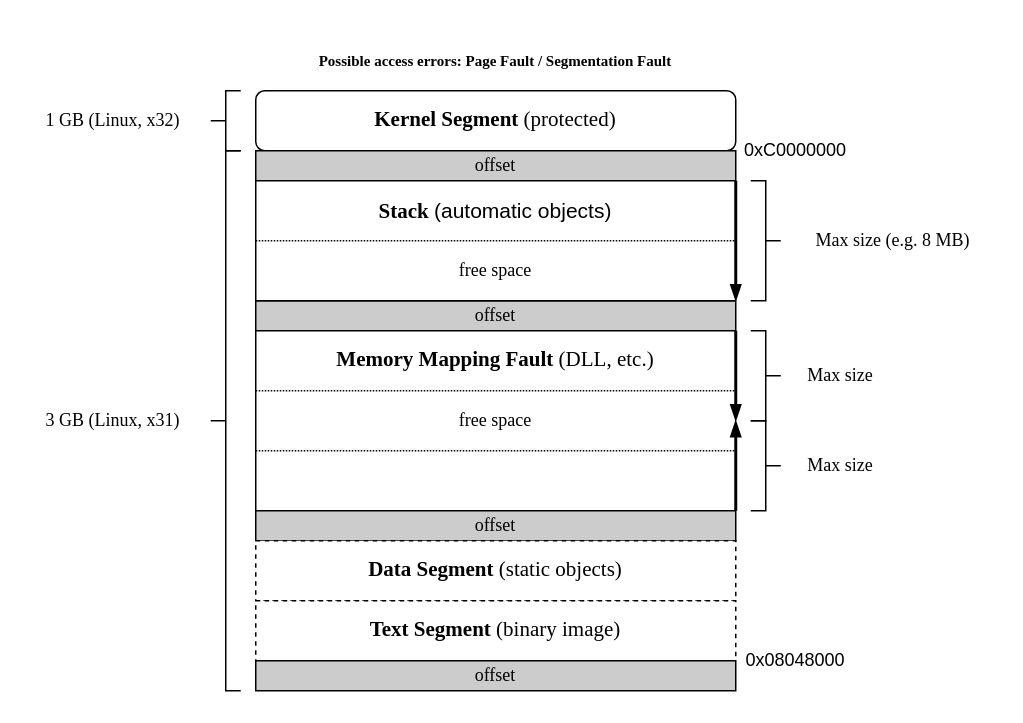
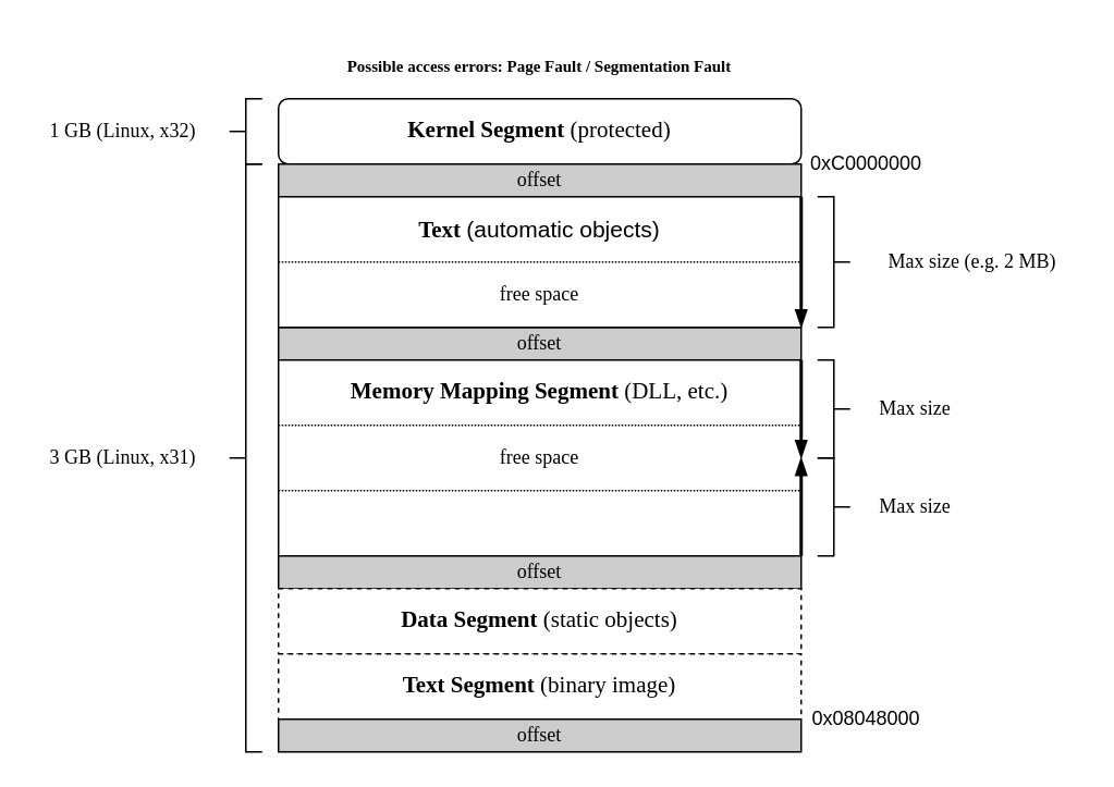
  <mxCell id="0" />
  <mxCell id="1" parent="0" />
  <mxCell id="2" value="&lt;font style=&quot;font-size: 12px;&quot; face=&quot;Verdana&quot;&gt;free space&lt;/font&gt;" style="rounded=0;whiteSpace=wrap;html=1;strokeColor=none;fillStyle=auto;" vertex="1" parent="1"><mxGeometry x="170" y="260" width="320" height="40" as="geometry" /></mxCell>
- <mxCell id="3" value="&lt;font size=&quot;1&quot; face=&quot;Verdana&quot;&gt;&lt;b style=&quot;font-size: 14px;&quot;&gt;Memory Mapping&amp;nbsp;&lt;/b&gt;&lt;span style=&quot;font-size: 14px;&quot;&gt;&lt;b&gt;Fault &lt;/b&gt;(DLL, etc.)&lt;/span&gt;&lt;/font&gt;" style="rounded=0;whiteSpace=wrap;html=1;strokeColor=none;" vertex="1" parent="1"><mxGeometry x="170" y="220" width="320" height="40" as="geometry" /></mxCell>
+ <mxCell id="3" value="&lt;font size=&quot;1&quot; face=&quot;Verdana&quot;&gt;&lt;b style=&quot;font-size: 14px;&quot;&gt;Memory Mapping&amp;nbsp;&lt;/b&gt;&lt;span style=&quot;font-size: 14px;&quot;&gt;&lt;b&gt;Segment &lt;/b&gt;(DLL, etc.)&lt;/span&gt;&lt;/font&gt;" style="rounded=0;whiteSpace=wrap;html=1;strokeColor=none;" vertex="1" parent="1"><mxGeometry x="170" y="220" width="320" height="40" as="geometry" /></mxCell>
  <mxCell id="4" value="&lt;font size=&quot;1&quot; face=&quot;Verdana&quot;&gt;&lt;b style=&quot;font-size: 14px;&quot;&gt;Kernel Segment &lt;/b&gt;&lt;span style=&quot;font-size: 14px;&quot;&gt;(protected)&lt;/span&gt;&lt;/font&gt;" style="whiteSpace=wrap;html=1;rounded=1;" vertex="1" parent="1"><mxGeometry x="170" y="60" width="320" height="40" as="geometry" /></mxCell>
  <mxCell id="5" value="&lt;font face=&quot;Verdana&quot;&gt;offset&lt;/font&gt;" style="rounded=0;whiteSpace=wrap;html=1;fillColor=#CCCCCC;" vertex="1" parent="1"><mxGeometry x="170" y="100" width="320" height="20" as="geometry" /></mxCell>
- <mxCell id="6" value="&lt;font size=&quot;1&quot; face=&quot;Verdana&quot;&gt;&lt;b style=&quot;font-size: 14px;&quot;&gt;Stack&amp;nbsp;&lt;/b&gt;&lt;/font&gt;&lt;font style=&quot;font-size: 14px;&quot;&gt;(automatic objects)&lt;/font&gt;" style="rounded=0;whiteSpace=wrap;html=1;strokeColor=none;" vertex="1" parent="1"><mxGeometry x="170" y="120" width="320" height="40" as="geometry" /></mxCell>
+ <mxCell id="6" value="&lt;font size=&quot;1&quot; face=&quot;Verdana&quot;&gt;&lt;b style=&quot;font-size: 14px;&quot;&gt;Text&amp;nbsp;&lt;/b&gt;&lt;/font&gt;&lt;font style=&quot;font-size: 14px;&quot;&gt;(automatic objects)&lt;/font&gt;" style="rounded=0;whiteSpace=wrap;html=1;strokeColor=none;" vertex="1" parent="1"><mxGeometry x="170" y="120" width="320" height="40" as="geometry" /></mxCell>
  <mxCell id="7" value="" style="shape=curlyBracket;whiteSpace=wrap;html=1;rounded=0;flipH=1;labelPosition=right;verticalLabelPosition=middle;align=left;verticalAlign=middle;direction=west;" vertex="1" parent="1"><mxGeometry x="140" y="60" width="20" height="40" as="geometry" /></mxCell>
  <mxCell id="8" value="" style="shape=curlyBracket;whiteSpace=wrap;html=1;rounded=0;flipH=1;labelPosition=right;verticalLabelPosition=middle;align=left;verticalAlign=middle;direction=west;" vertex="1" parent="1"><mxGeometry x="140" y="100" width="20" height="360" as="geometry" /></mxCell>
  <mxCell id="9" value="0xC0000000" style="text;html=1;strokeColor=none;fillColor=none;align=center;verticalAlign=middle;whiteSpace=wrap;rounded=0;" vertex="1" parent="1"><mxGeometry x="490" y="90" width="80" height="20" as="geometry" /></mxCell>
  <mxCell id="10" value="&lt;font face=&quot;Verdana&quot;&gt;offset&lt;/font&gt;" style="rounded=0;whiteSpace=wrap;html=1;fillColor=#CCCCCC;" vertex="1" parent="1"><mxGeometry x="170" y="200" width="320" height="20" as="geometry" /></mxCell>
  <mxCell id="11" value="" style="shape=curlyBracket;whiteSpace=wrap;html=1;rounded=0;flipH=1;labelPosition=right;verticalLabelPosition=middle;align=left;verticalAlign=middle;direction=east;" vertex="1" parent="1"><mxGeometry x="500" y="120" width="20" height="80" as="geometry" /></mxCell>
- <mxCell id="12" value="&lt;font face=&quot;Verdana&quot;&gt;Max size (e.g. 8 MB)&lt;/font&gt;" style="text;html=1;strokeColor=none;fillColor=none;align=center;verticalAlign=middle;whiteSpace=wrap;rounded=0;" vertex="1" parent="1"><mxGeometry x="530" y="150" width="130" height="20" as="geometry" /></mxCell>
+ <mxCell id="12" value="&lt;font face=&quot;Verdana&quot;&gt;Max size (e.g. 2 MB)&lt;/font&gt;" style="text;html=1;strokeColor=none;fillColor=none;align=center;verticalAlign=middle;whiteSpace=wrap;rounded=0;" vertex="1" parent="1"><mxGeometry x="530" y="150" width="130" height="20" as="geometry" /></mxCell>
  <mxCell id="13" value="&lt;font style=&quot;font-size: 12px;&quot; face=&quot;Verdana&quot;&gt;free space&lt;/font&gt;" style="rounded=0;whiteSpace=wrap;html=1;strokeColor=none;" vertex="1" parent="1"><mxGeometry x="170" y="160" width="320" height="40" as="geometry" /></mxCell>
  <mxCell id="14" value="&lt;font face=&quot;Verdana&quot;&gt;offset&lt;/font&gt;" style="rounded=0;whiteSpace=wrap;html=1;fillColor=#CCCCCC;" vertex="1" parent="1"><mxGeometry x="170" y="340" width="320" height="20" as="geometry" /></mxCell>
  <mxCell id="15" value="" style="endArrow=none;dashed=1;html=1;rounded=0;dashPattern=1 1;entryX=1;entryY=1;entryDx=0;entryDy=0;" edge="1" parent="1" target="6"><mxGeometry width="50" height="50" relative="1" as="geometry"><mxPoint x="170" y="160" as="sourcePoint" /><mxPoint x="320" y="160" as="targetPoint" /></mxGeometry></mxCell>
  <mxCell id="16" value="" style="endArrow=none;html=1;rounded=0;entryX=1;entryY=0;entryDx=0;entryDy=0;" edge="1" parent="1" target="6"><mxGeometry width="50" height="50" relative="1" as="geometry"><mxPoint x="170" y="120" as="sourcePoint" /><mxPoint x="260" y="130" as="targetPoint" /></mxGeometry></mxCell>
  <mxCell id="17" value="" style="endArrow=none;html=1;rounded=0;exitX=0;exitY=0;exitDx=0;exitDy=0;entryX=1;entryY=1;entryDx=0;entryDy=0;" edge="1" parent="1" source="10" target="13"><mxGeometry width="50" height="50" relative="1" as="geometry"><mxPoint x="170" y="220" as="sourcePoint" /><mxPoint x="220" y="170" as="targetPoint" /></mxGeometry></mxCell>
  <mxCell id="18" value="" style="endArrow=blockThin;html=1;rounded=0;endWidth=6.853;endFill=1;exitX=1;exitY=0;exitDx=0;exitDy=0;strokeWidth=2;" edge="1" parent="1" source="6"><mxGeometry width="50" height="50" relative="1" as="geometry"><mxPoint x="590" y="220" as="sourcePoint" /><mxPoint x="490" y="200" as="targetPoint" /></mxGeometry></mxCell>
  <mxCell id="19" value="" style="endArrow=none;dashed=1;html=1;dashPattern=1 1;strokeWidth=1;rounded=0;exitX=0;exitY=1;exitDx=0;exitDy=0;entryX=1;entryY=1;entryDx=0;entryDy=0;" edge="1" parent="1" source="3" target="3"><mxGeometry width="50" height="50" relative="1" as="geometry"><mxPoint x="240" y="320" as="sourcePoint" /><mxPoint x="290" y="270" as="targetPoint" /></mxGeometry></mxCell>
  <mxCell id="20" value="" style="endArrow=none;dashed=1;html=1;dashPattern=1 1;strokeWidth=1;rounded=0;exitX=0;exitY=1;exitDx=0;exitDy=0;entryX=1;entryY=1;entryDx=0;entryDy=0;" edge="1" parent="1" source="2" target="2"><mxGeometry width="50" height="50" relative="1" as="geometry"><mxPoint x="180" y="270" as="sourcePoint" /><mxPoint x="500" y="270" as="targetPoint" /></mxGeometry></mxCell>
  <mxCell id="21" value="" style="endArrow=blockThin;html=1;rounded=0;endWidth=6.853;endFill=1;exitX=1;exitY=0;exitDx=0;exitDy=0;entryX=1;entryY=0.5;entryDx=0;entryDy=0;strokeWidth=2;" edge="1" parent="1" source="3" target="2"><mxGeometry width="50" height="50" relative="1" as="geometry"><mxPoint x="500" y="130" as="sourcePoint" /><mxPoint x="500" y="210" as="targetPoint" /></mxGeometry></mxCell>
  <mxCell id="22" value="" style="endArrow=blockThin;html=1;rounded=0;endWidth=6.853;endFill=1;exitX=1;exitY=0;exitDx=0;exitDy=0;entryX=1;entryY=0.5;entryDx=0;entryDy=0;strokeWidth=2;" edge="1" parent="1" source="14" target="2"><mxGeometry width="50" height="50" relative="1" as="geometry"><mxPoint x="190" y="240" as="sourcePoint" /><mxPoint x="190" y="300" as="targetPoint" /></mxGeometry></mxCell>
  <mxCell id="23" value="&lt;font face=&quot;Verdana&quot;&gt;1 GB (Linux, x32)&lt;/font&gt;" style="text;html=1;strokeColor=none;fillColor=none;align=center;verticalAlign=middle;whiteSpace=wrap;rounded=0;" vertex="1" parent="1"><mxGeometry x="20" y="70" width="110" height="20" as="geometry" /></mxCell>
  <mxCell id="24" value="&lt;font size=&quot;1&quot; face=&quot;Verdana&quot;&gt;&lt;b style=&quot;font-size: 14px;&quot;&gt;Data Segment&amp;nbsp;&lt;/b&gt;&lt;span style=&quot;font-size: 14px;&quot;&gt;(static objects)&lt;/span&gt;&lt;/font&gt;" style="rounded=0;whiteSpace=wrap;html=1;strokeColor=default;dashed=1;" vertex="1" parent="1"><mxGeometry x="170" y="360" width="320" height="40" as="geometry" /></mxCell>
  <mxCell id="25" value="&lt;font size=&quot;1&quot; face=&quot;Verdana&quot;&gt;&lt;b style=&quot;font-size: 14px;&quot;&gt;Text Segment&amp;nbsp;&lt;/b&gt;&lt;span style=&quot;font-size: 14px;&quot;&gt;(binary image)&lt;/span&gt;&lt;/font&gt;" style="rounded=0;whiteSpace=wrap;html=1;strokeColor=default;dashed=1;" vertex="1" parent="1"><mxGeometry x="170" y="400" width="320" height="40" as="geometry" /></mxCell>
  <mxCell id="26" value="0x08048000" style="text;html=1;strokeColor=none;fillColor=none;align=center;verticalAlign=middle;whiteSpace=wrap;rounded=0;" vertex="1" parent="1"><mxGeometry x="490" y="430" width="80" height="20" as="geometry" /></mxCell>
  <mxCell id="27" value="&lt;font face=&quot;Verdana&quot;&gt;offset&lt;/font&gt;" style="rounded=0;whiteSpace=wrap;html=1;fillColor=#CCCCCC;" vertex="1" parent="1"><mxGeometry x="170" y="440" width="320" height="20" as="geometry" /></mxCell>
  <mxCell id="28" value="" style="shape=curlyBracket;whiteSpace=wrap;html=1;rounded=0;flipH=1;labelPosition=right;verticalLabelPosition=middle;align=left;verticalAlign=middle;direction=east;" vertex="1" parent="1"><mxGeometry x="500" y="280" width="20" height="60" as="geometry" /></mxCell>
  <mxCell id="29" value="&lt;font face=&quot;Verdana&quot;&gt;Max size&lt;/font&gt;" style="text;html=1;strokeColor=none;fillColor=none;align=center;verticalAlign=middle;whiteSpace=wrap;rounded=0;" vertex="1" parent="1"><mxGeometry x="530" y="300" width="60" height="20" as="geometry" /></mxCell>
  <mxCell id="30" value="&lt;font face=&quot;Verdana&quot;&gt;3 GB (Linux, x31)&lt;/font&gt;" style="text;html=1;strokeColor=none;fillColor=none;align=center;verticalAlign=middle;whiteSpace=wrap;rounded=0;" vertex="1" parent="1"><mxGeometry x="20" y="270" width="110" height="20" as="geometry" /></mxCell>
  <mxCell id="31" value="" style="shape=curlyBracket;whiteSpace=wrap;html=1;rounded=0;flipH=1;labelPosition=right;verticalLabelPosition=middle;align=left;verticalAlign=middle;direction=east;" vertex="1" parent="1"><mxGeometry x="500" y="220" width="20" height="60" as="geometry" /></mxCell>
  <mxCell id="32" value="&lt;font face=&quot;Verdana&quot;&gt;Max size&lt;/font&gt;" style="text;html=1;strokeColor=none;fillColor=none;align=center;verticalAlign=middle;whiteSpace=wrap;rounded=0;" vertex="1" parent="1"><mxGeometry x="530" y="240" width="60" height="20" as="geometry" /></mxCell>
  <mxCell id="33" value="&lt;font size=&quot;1&quot; style=&quot;&quot; face=&quot;Verdana&quot;&gt;&lt;b style=&quot;&quot;&gt;Possible access errors: Page Fault / Segmentation Fault&lt;/b&gt;&lt;/font&gt;" style="text;html=1;strokeColor=none;fillColor=none;align=center;verticalAlign=middle;whiteSpace=wrap;rounded=0;" vertex="1" parent="1"><mxGeometry x="150" y="20" width="360" height="40" as="geometry" /></mxCell>
  <mxCell id="34" value="" style="endArrow=none;html=1;rounded=0;entryX=0;entryY=0;entryDx=0;entryDy=0;" edge="1" parent="1" target="6"><mxGeometry width="50" height="50" relative="1" as="geometry"><mxPoint x="170" y="200" as="sourcePoint" /><mxPoint x="120" y="170" as="targetPoint" /></mxGeometry></mxCell>
  <mxCell id="35" value="" style="endArrow=none;html=1;rounded=0;entryX=0;entryY=0;entryDx=0;entryDy=0;exitX=0;exitY=0;exitDx=0;exitDy=0;" edge="1" parent="1" source="14" target="3"><mxGeometry width="50" height="50" relative="1" as="geometry"><mxPoint x="90" y="380" as="sourcePoint" /><mxPoint x="140" y="330" as="targetPoint" /></mxGeometry></mxCell>
